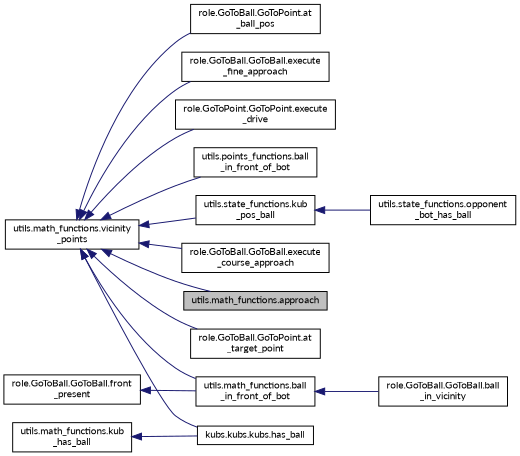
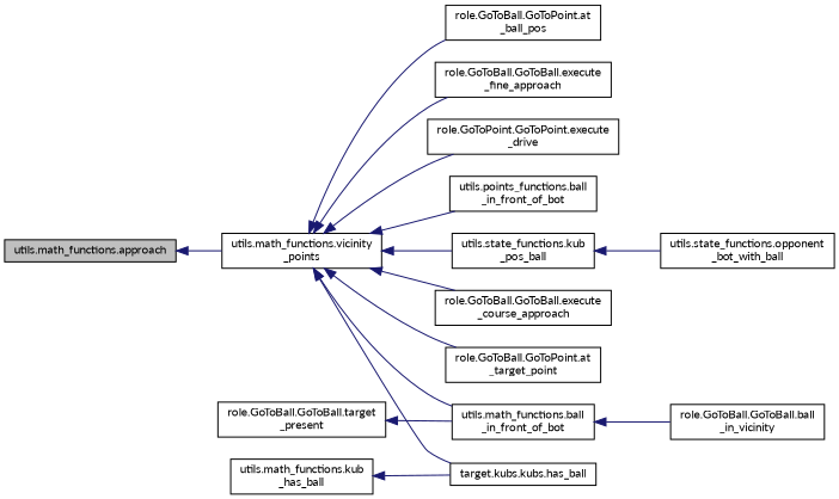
  digraph {
    fontname=Lato
    rankdir=LR
    node [color=black fillcolor=white fontname=Lato fontsize=10 shape=record style=filled]
    edge [color=midnightblue dir=back fontname=Lato fontsize=10 labelfontname=Helvetica labelfontsize=10 style=solid]
    n1 [fillcolor=grey75 fontcolor=black height=0.2 label="utils.math_functions.approach" width=0.4]
    n2 [height=0.2 label="utils.math_functions.vicinity\l_points" width=0.4]
    n3 [height=0.2 label="role.GoToBall.GoToPoint.at\l_target_point" width=0.4]
    n4 [height=0.2 label="role.GoToBall.GoToPoint.at\l_ball_pos" width=0.4]
    n5 [height=0.2 label="role.GoToBall.GoToBall.execute\l_fine_approach" width=0.4]
    n6 [height=0.2 label="role.GoToPoint.GoToPoint.execute\l_drive" width=0.4]
    n7 [height=0.2 label="utils.math_functions.ball\l_in_front_of_bot" width=0.4]
    n8 [height=0.2 label="utils.points_functions.ball\l_in_front_of_bot" width=0.4]
    n9 [height=0.2 label="utils.state_functions.kub\l_pos_ball" width=0.4]
    n10 [height=0.2 label="role.GoToBall.GoToBall.execute\l_course_approach" width=0.4]
-   n11 [height=0.2 label="kubs.kubs.kubs.has_ball" width=0.4]
+   n11 [height=0.2 label="target.kubs.kubs.has_ball" width=0.4]
    n12 [height=0.2 label="role.GoToBall.GoToBall.ball\l_in_vicinity" width=0.4]
    n13 [height=0.2 label="utils.math_functions.kub\l_has_ball" width=0.4]
-   n14 [height=0.2 label="utils.state_functions.opponent\l_bot_has_ball" width=0.4]
-   n15 [height=0.2 label="role.GoToBall.GoToBall.front\l_present" width=0.4]
-   n2 -> n1
+   n14 [height=0.2 label="utils.state_functions.opponent\l_bot_with_ball" width=0.4]
+   n15 [height=0.2 label="role.GoToBall.GoToBall.target\l_present" width=0.4]
+   n1 -> n2
    n2 -> n3
    n2 -> n4
    n2 -> n5
    n2 -> n6
    n2 -> n7
    n2 -> n8
    n2 -> n9
    n2 -> n10
    n2 -> n11
    n7 -> n12
    n9 -> n14
    n13 -> n11
    n15 -> n7
  }
